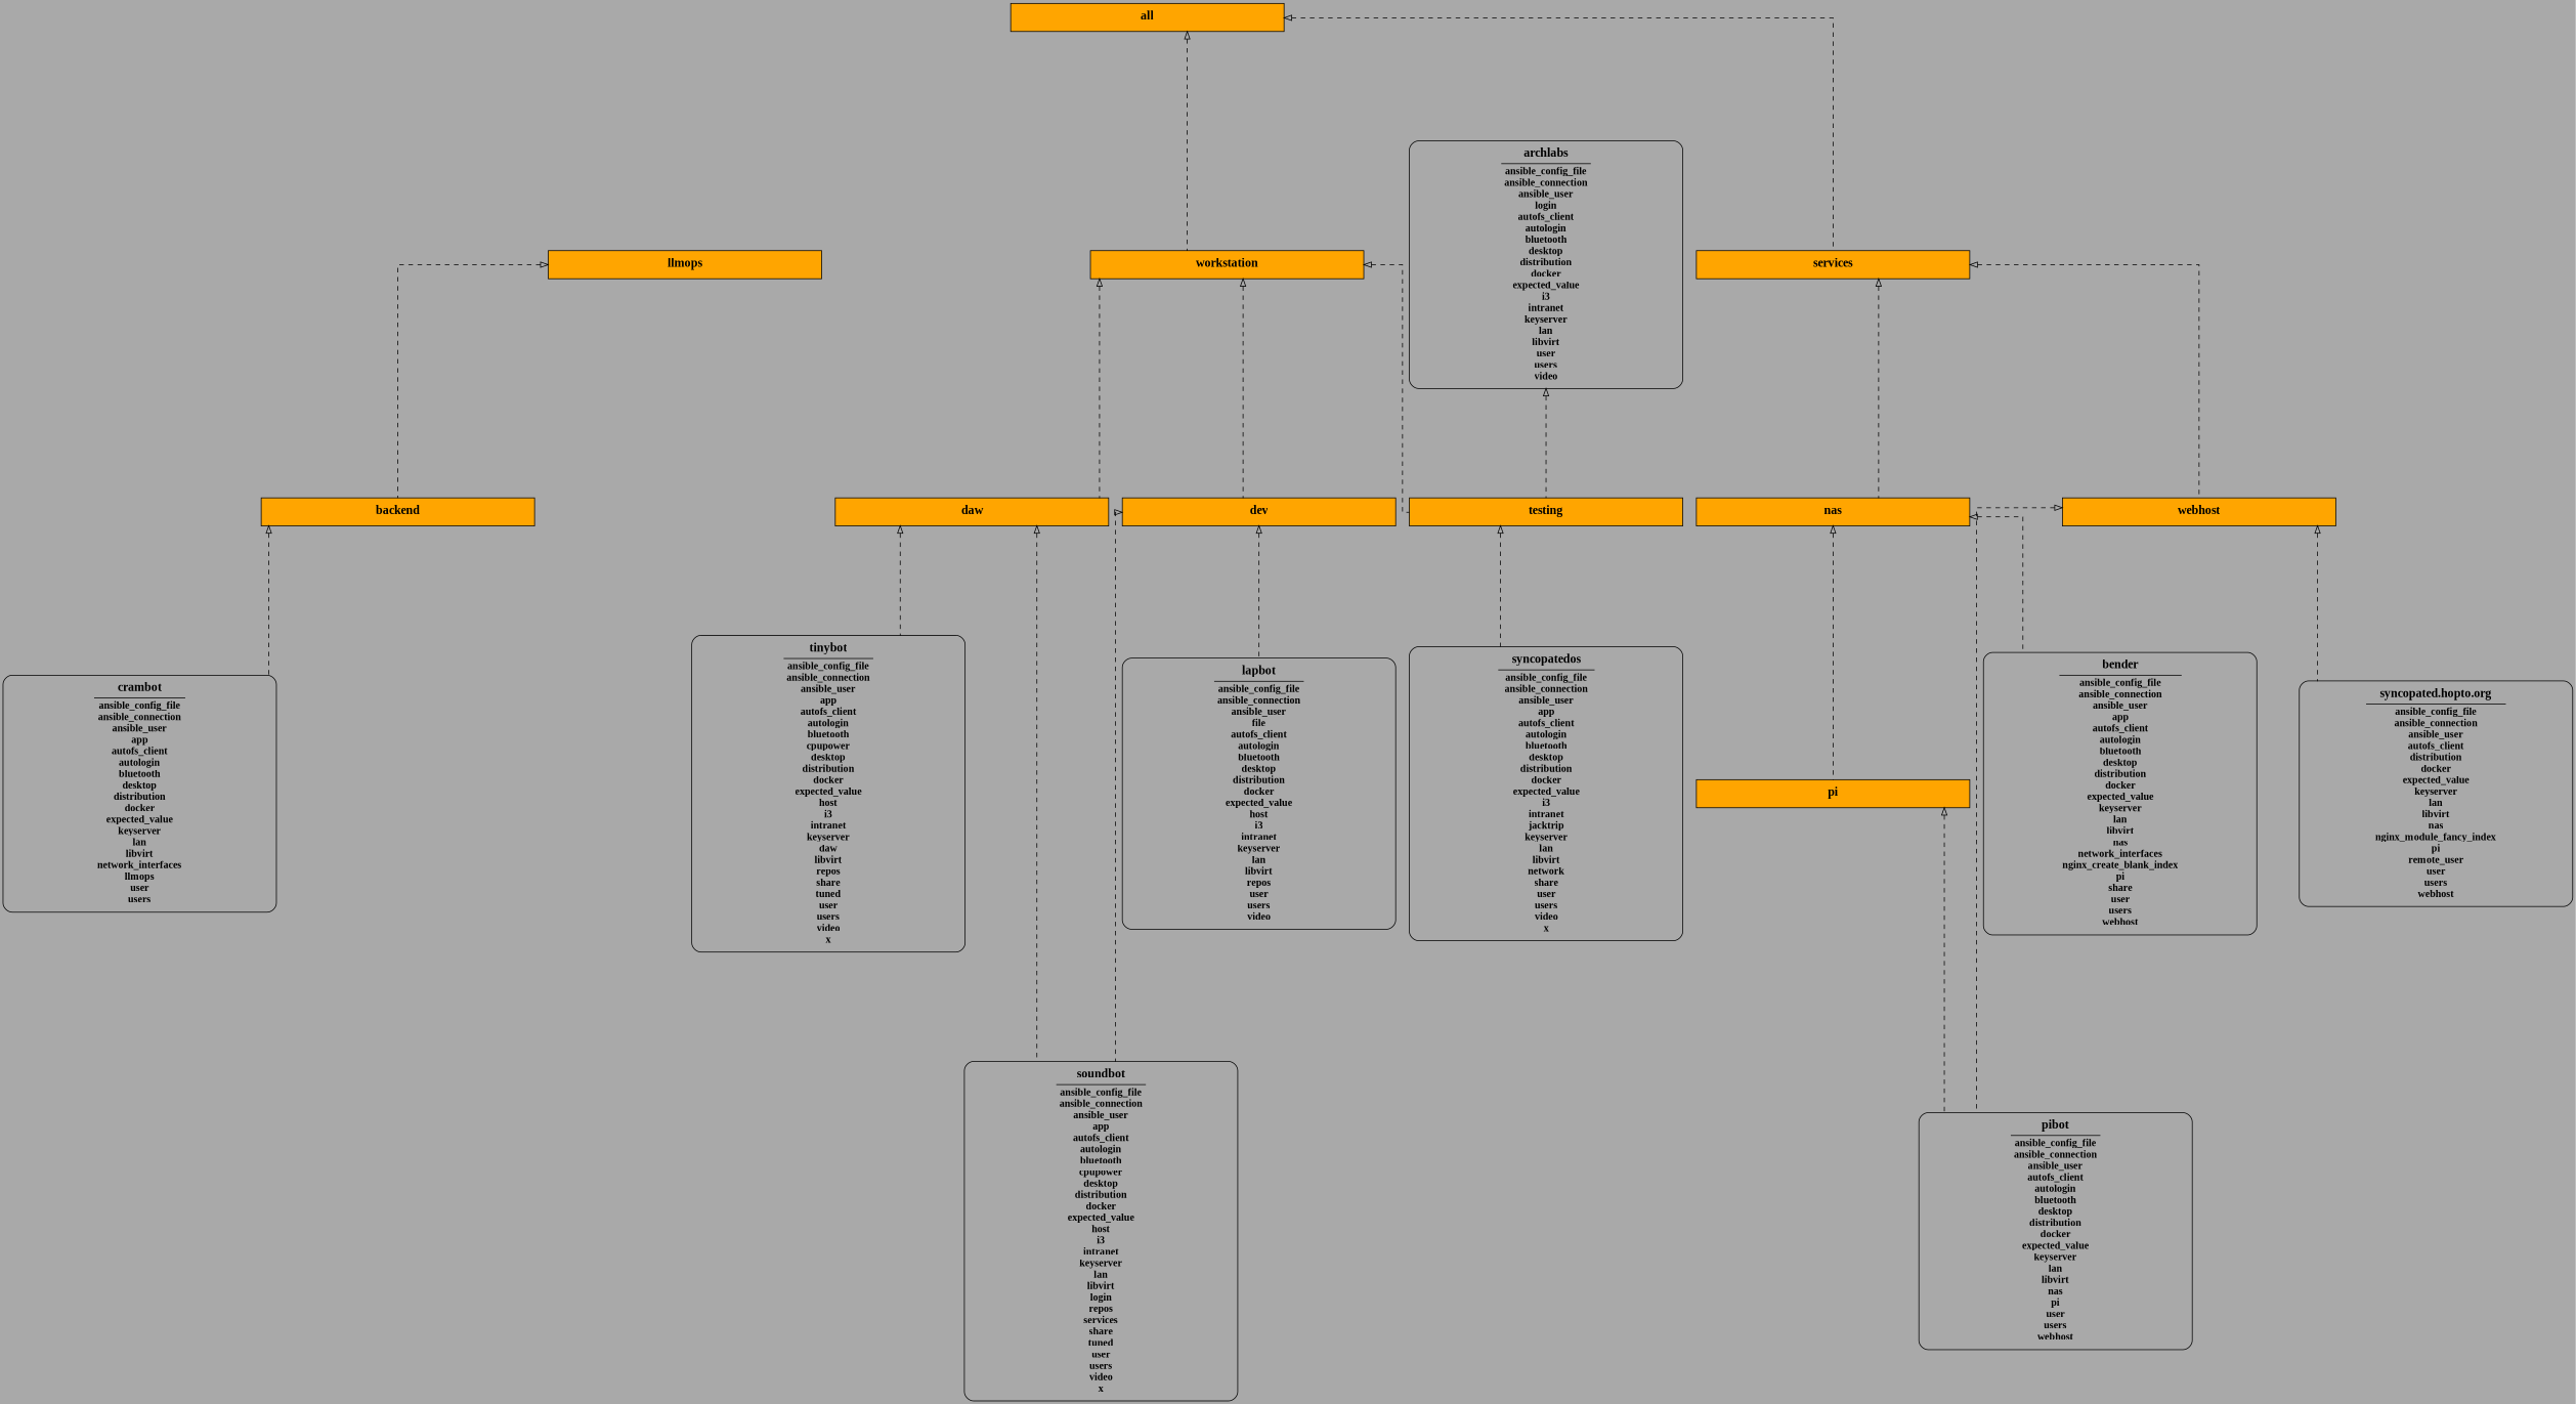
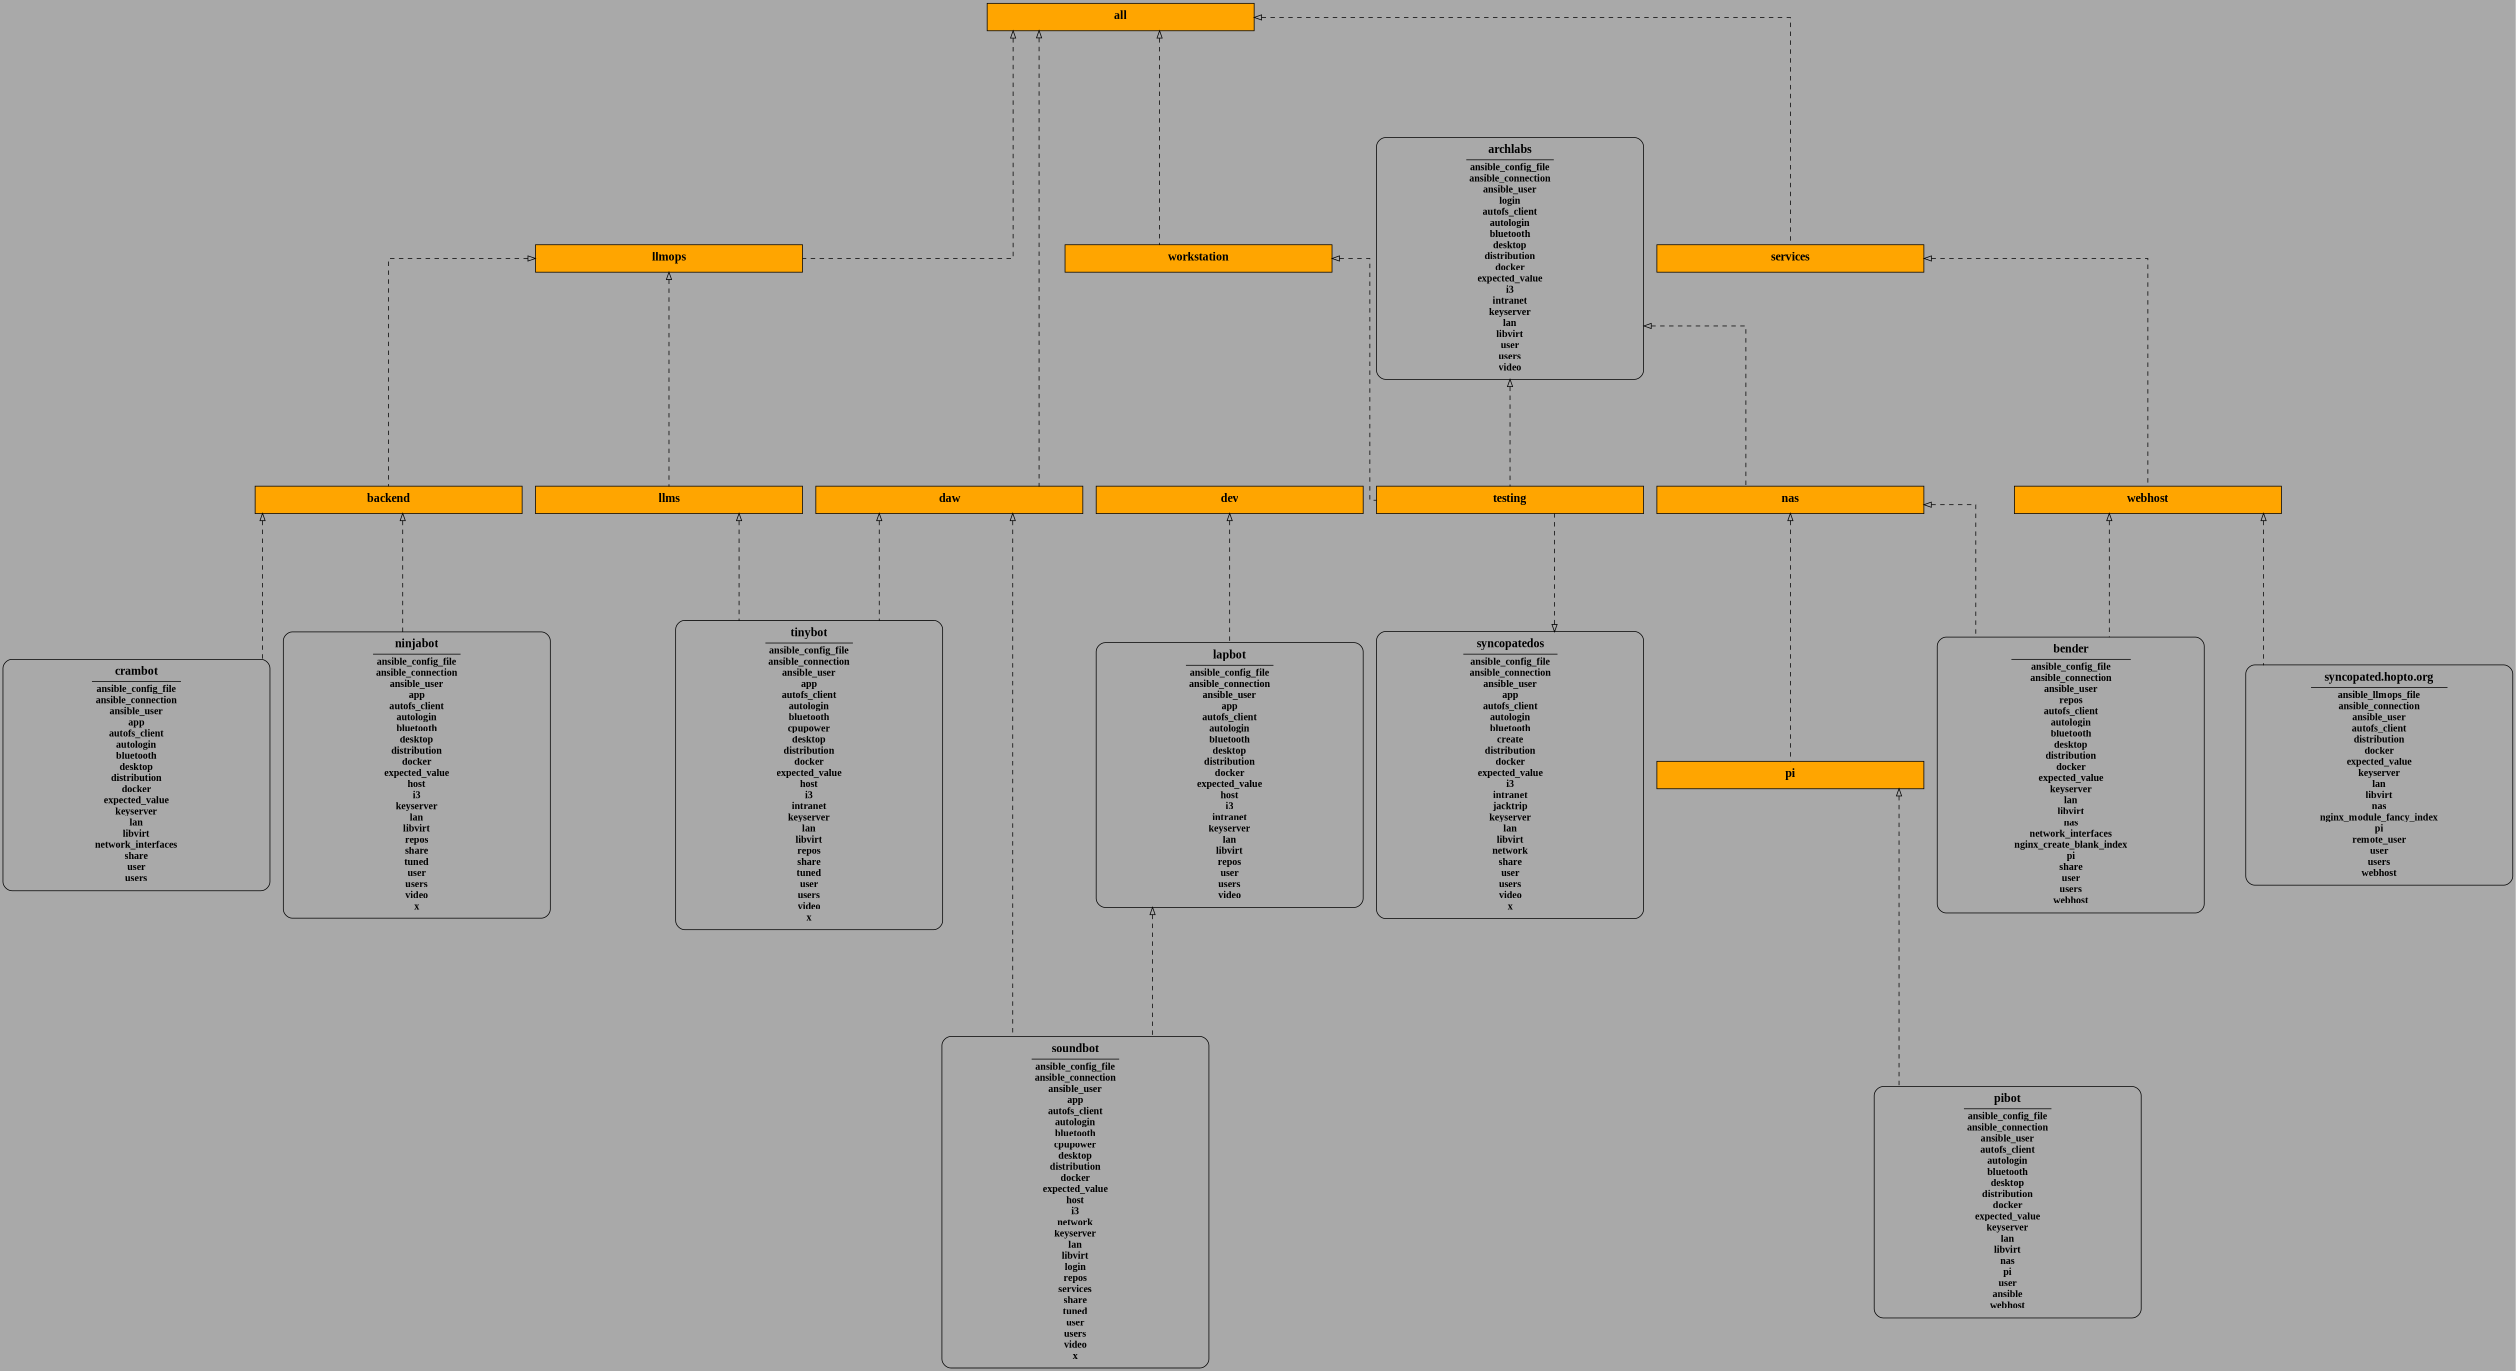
  digraph {
    bgcolor=darkgray
    rankdir=TB
    ranksep=2
    splines=ortho
    node [background=black fillcolor=orange shape=record style=filled]
    edge [arrowtail=empty dir=back style=dashed]
    n1 [label=< <table border="0" cellborder="0">   <tr><td><b>   <font face="Times New Roman, Bold" point-size="16">all</font>   </b></td></tr> </table> > width=5]
    n2 [label=< <table border="0" cellborder="0">   <tr><td><b>   <font face="Times New Roman, Bold" point-size="16">llmops</font>   </b></td></tr> </table> > width=5]
    n3 [label=< <table border="0" cellborder="0">   <tr><td><b>   <font face="Times New Roman, Bold" point-size="16">services</font>   </b></td></tr> </table> > width=5]
    n4 [label=< <table border="0" cellborder="0">   <tr><td><b>   <font face="Times New Roman, Bold" point-size="16">workstation</font>   </b></td></tr> </table> > width=5]
    n5 [label=< <table border="0" cellborder="0">   <tr><td><b>   <font face="Times New Roman, Bold" point-size="16">backend</font>   </b></td></tr> </table> > width=5]
+   n6 [label=< <table border="0" cellborder="0">   <tr><td><b>   <font face="Times New Roman, Bold" point-size="16">llms</font>   </b></td></tr> </table> > width=5]
    n7 [label=< <table border="0" cellborder="0">   <tr><td><b>   <font face="Times New Roman, Bold" point-size="16">nas</font>   </b></td></tr> </table> > width=5]
    n8 [label=< <table border="0" cellborder="0">   <tr><td><b>   <font face="Times New Roman, Bold" point-size="16">webhost</font>   </b></td></tr> </table> > width=5]
    n9 [label=< <table border="0" cellborder="0">   <tr><td><b>   <font face="Times New Roman, Bold" point-size="16">daw</font>   </b></td></tr> </table> > width=5]
    n10 [label=< <table border="0" cellborder="0">   <tr><td><b>   <font face="Times New Roman, Bold" point-size="16">dev</font>   </b></td></tr> </table> > width=5]
    n11 [label=< <table border="0" cellborder="0">   <tr><td><b>   <font face="Times New Roman, Bold" point-size="16">testing</font>   </b></td></tr> </table> > width=5]
    n12 [label=< <table border="0" cellborder="0">   <tr><td><b>   <font face="Times New Roman, Bold" point-size="16">archlabs</font>   </b></td></tr> <hr/><tr><td><font face="Times New Roman, Bold" point-size="14">ansible_config_file<br/>ansible_connection<br/>ansible_user<br/>login<br/>autofs_client<br/>autologin<br/>bluetooth<br/>desktop<br/>distribution<br/>docker<br/>expected_value<br/>i3<br/>intranet<br/>keyserver<br/>lan<br/>libvirt<br/>user<br/>users<br/>video<br/></font></td></tr></table> > style=rounded width=5]
-   n13 [label=< <table border="0" cellborder="0">   <tr><td><b>   <font face="Times New Roman, Bold" point-size="16">crambot</font>   </b></td></tr> <hr/><tr><td><font face="Times New Roman, Bold" point-size="14">ansible_config_file<br/>ansible_connection<br/>ansible_user<br/>app<br/>autofs_client<br/>autologin<br/>bluetooth<br/>desktop<br/>distribution<br/>docker<br/>expected_value<br/>keyserver<br/>lan<br/>libvirt<br/>network_interfaces<br/>llmops<br/>user<br/>users<br/></font></td></tr></table> > style=rounded width=5]
-   n15 [label=< <table border="0" cellborder="0">   <tr><td><b>   <font face="Times New Roman, Bold" point-size="16">bender</font>   </b></td></tr> <hr/><tr><td><font face="Times New Roman, Bold" point-size="14">ansible_config_file<br/>ansible_connection<br/>ansible_user<br/>app<br/>autofs_client<br/>autologin<br/>bluetooth<br/>desktop<br/>distribution<br/>docker<br/>expected_value<br/>keyserver<br/>lan<br/>libvirt<br/>nas<br/>network_interfaces<br/>nginx_create_blank_index<br/>pi<br/>share<br/>user<br/>users<br/>webhost<br/></font></td></tr></table> > style=rounded width=5]
-   n16 [label=< <table border="0" cellborder="0">   <tr><td><b>   <font face="Times New Roman, Bold" point-size="16">soundbot</font>   </b></td></tr> <hr/><tr><td><font face="Times New Roman, Bold" point-size="14">ansible_config_file<br/>ansible_connection<br/>ansible_user<br/>app<br/>autofs_client<br/>autologin<br/>bluetooth<br/>cpupower<br/>desktop<br/>distribution<br/>docker<br/>expected_value<br/>host<br/>i3<br/>intranet<br/>keyserver<br/>lan<br/>libvirt<br/>login<br/>repos<br/>services<br/>share<br/>tuned<br/>user<br/>users<br/>video<br/>x<br/></font></td></tr></table> > style=rounded width=5]
-   n17 [label=< <table border="0" cellborder="0">   <tr><td><b>   <font face="Times New Roman, Bold" point-size="16">tinybot</font>   </b></td></tr> <hr/><tr><td><font face="Times New Roman, Bold" point-size="14">ansible_config_file<br/>ansible_connection<br/>ansible_user<br/>app<br/>autofs_client<br/>autologin<br/>bluetooth<br/>cpupower<br/>desktop<br/>distribution<br/>docker<br/>expected_value<br/>host<br/>i3<br/>intranet<br/>keyserver<br/>daw<br/>libvirt<br/>repos<br/>share<br/>tuned<br/>user<br/>users<br/>video<br/>x<br/></font></td></tr></table> > style=rounded width=5]
-   n18 [label=< <table border="0" cellborder="0">   <tr><td><b>   <font face="Times New Roman, Bold" point-size="16">lapbot</font>   </b></td></tr> <hr/><tr><td><font face="Times New Roman, Bold" point-size="14">ansible_config_file<br/>ansible_connection<br/>ansible_user<br/>file<br/>autofs_client<br/>autologin<br/>bluetooth<br/>desktop<br/>distribution<br/>docker<br/>expected_value<br/>host<br/>i3<br/>intranet<br/>keyserver<br/>lan<br/>libvirt<br/>repos<br/>user<br/>users<br/>video<br/></font></td></tr></table> > style=rounded width=5]
+   n13 [label=< <table border="0" cellborder="0">   <tr><td><b>   <font face="Times New Roman, Bold" point-size="16">crambot</font>   </b></td></tr> <hr/><tr><td><font face="Times New Roman, Bold" point-size="14">ansible_config_file<br/>ansible_connection<br/>ansible_user<br/>app<br/>autofs_client<br/>autologin<br/>bluetooth<br/>desktop<br/>distribution<br/>docker<br/>expected_value<br/>keyserver<br/>lan<br/>libvirt<br/>network_interfaces<br/>share<br/>user<br/>users<br/></font></td></tr></table> > style=rounded width=5]
+   n14 [label=< <table border="0" cellborder="0">   <tr><td><b>   <font face="Times New Roman, Bold" point-size="16">ninjabot</font>   </b></td></tr> <hr/><tr><td><font face="Times New Roman, Bold" point-size="14">ansible_config_file<br/>ansible_connection<br/>ansible_user<br/>app<br/>autofs_client<br/>autologin<br/>bluetooth<br/>desktop<br/>distribution<br/>docker<br/>expected_value<br/>host<br/>i3<br/>keyserver<br/>lan<br/>libvirt<br/>repos<br/>share<br/>tuned<br/>user<br/>users<br/>video<br/>x<br/></font></td></tr></table> > style=rounded width=5]
+   n15 [label=< <table border="0" cellborder="0">   <tr><td><b>   <font face="Times New Roman, Bold" point-size="16">bender</font>   </b></td></tr> <hr/><tr><td><font face="Times New Roman, Bold" point-size="14">ansible_config_file<br/>ansible_connection<br/>ansible_user<br/>repos<br/>autofs_client<br/>autologin<br/>bluetooth<br/>desktop<br/>distribution<br/>docker<br/>expected_value<br/>keyserver<br/>lan<br/>libvirt<br/>nas<br/>network_interfaces<br/>nginx_create_blank_index<br/>pi<br/>share<br/>user<br/>users<br/>webhost<br/></font></td></tr></table> > style=rounded width=5]
+   n16 [label=< <table border="0" cellborder="0">   <tr><td><b>   <font face="Times New Roman, Bold" point-size="16">soundbot</font>   </b></td></tr> <hr/><tr><td><font face="Times New Roman, Bold" point-size="14">ansible_config_file<br/>ansible_connection<br/>ansible_user<br/>app<br/>autofs_client<br/>autologin<br/>bluetooth<br/>cpupower<br/>desktop<br/>distribution<br/>docker<br/>expected_value<br/>host<br/>i3<br/>network<br/>keyserver<br/>lan<br/>libvirt<br/>login<br/>repos<br/>services<br/>share<br/>tuned<br/>user<br/>users<br/>video<br/>x<br/></font></td></tr></table> > style=rounded width=5]
+   n17 [label=< <table border="0" cellborder="0">   <tr><td><b>   <font face="Times New Roman, Bold" point-size="16">tinybot</font>   </b></td></tr> <hr/><tr><td><font face="Times New Roman, Bold" point-size="14">ansible_config_file<br/>ansible_connection<br/>ansible_user<br/>app<br/>autofs_client<br/>autologin<br/>bluetooth<br/>cpupower<br/>desktop<br/>distribution<br/>docker<br/>expected_value<br/>host<br/>i3<br/>intranet<br/>keyserver<br/>lan<br/>libvirt<br/>repos<br/>share<br/>tuned<br/>user<br/>users<br/>video<br/>x<br/></font></td></tr></table> > style=rounded width=5]
+   n18 [label=< <table border="0" cellborder="0">   <tr><td><b>   <font face="Times New Roman, Bold" point-size="16">lapbot</font>   </b></td></tr> <hr/><tr><td><font face="Times New Roman, Bold" point-size="14">ansible_config_file<br/>ansible_connection<br/>ansible_user<br/>app<br/>autofs_client<br/>autologin<br/>bluetooth<br/>desktop<br/>distribution<br/>docker<br/>expected_value<br/>host<br/>i3<br/>intranet<br/>keyserver<br/>lan<br/>libvirt<br/>repos<br/>user<br/>users<br/>video<br/></font></td></tr></table> > style=rounded width=5]
    n19 [label=< <table border="0" cellborder="0">   <tr><td><b>   <font face="Times New Roman, Bold" point-size="16">pi</font>   </b></td></tr> </table> > width=5]
-   n20 [label=< <table border="0" cellborder="0">   <tr><td><b>   <font face="Times New Roman, Bold" point-size="16">pibot</font>   </b></td></tr> <hr/><tr><td><font face="Times New Roman, Bold" point-size="14">ansible_config_file<br/>ansible_connection<br/>ansible_user<br/>autofs_client<br/>autologin<br/>bluetooth<br/>desktop<br/>distribution<br/>docker<br/>expected_value<br/>keyserver<br/>lan<br/>libvirt<br/>nas<br/>pi<br/>user<br/>users<br/>webhost<br/></font></td></tr></table> > style=rounded width=5]
-   n21 [label=< <table border="0" cellborder="0">   <tr><td><b>   <font face="Times New Roman, Bold" point-size="16">syncopated.hopto.org</font>   </b></td></tr> <hr/><tr><td><font face="Times New Roman, Bold" point-size="14">ansible_config_file<br/>ansible_connection<br/>ansible_user<br/>autofs_client<br/>distribution<br/>docker<br/>expected_value<br/>keyserver<br/>lan<br/>libvirt<br/>nas<br/>nginx_module_fancy_index<br/>pi<br/>remote_user<br/>user<br/>users<br/>webhost<br/></font></td></tr></table> > style=rounded width=5]
-   n22 [label=< <table border="0" cellborder="0">   <tr><td><b>   <font face="Times New Roman, Bold" point-size="16">syncopatedos</font>   </b></td></tr> <hr/><tr><td><font face="Times New Roman, Bold" point-size="14">ansible_config_file<br/>ansible_connection<br/>ansible_user<br/>app<br/>autofs_client<br/>autologin<br/>bluetooth<br/>desktop<br/>distribution<br/>docker<br/>expected_value<br/>i3<br/>intranet<br/>jacktrip<br/>keyserver<br/>lan<br/>libvirt<br/>network<br/>share<br/>user<br/>users<br/>video<br/>x<br/></font></td></tr></table> > style=rounded width=5]
+   n20 [label=< <table border="0" cellborder="0">   <tr><td><b>   <font face="Times New Roman, Bold" point-size="16">pibot</font>   </b></td></tr> <hr/><tr><td><font face="Times New Roman, Bold" point-size="14">ansible_config_file<br/>ansible_connection<br/>ansible_user<br/>autofs_client<br/>autologin<br/>bluetooth<br/>desktop<br/>distribution<br/>docker<br/>expected_value<br/>keyserver<br/>lan<br/>libvirt<br/>nas<br/>pi<br/>user<br/>ansible<br/>webhost<br/></font></td></tr></table> > style=rounded width=5]
+   n21 [label=< <table border="0" cellborder="0">   <tr><td><b>   <font face="Times New Roman, Bold" point-size="16">syncopated.hopto.org</font>   </b></td></tr> <hr/><tr><td><font face="Times New Roman, Bold" point-size="14">ansible_llmops_file<br/>ansible_connection<br/>ansible_user<br/>autofs_client<br/>distribution<br/>docker<br/>expected_value<br/>keyserver<br/>lan<br/>libvirt<br/>nas<br/>nginx_module_fancy_index<br/>pi<br/>remote_user<br/>user<br/>users<br/>webhost<br/></font></td></tr></table> > style=rounded width=5]
+   n22 [label=< <table border="0" cellborder="0">   <tr><td><b>   <font face="Times New Roman, Bold" point-size="16">syncopatedos</font>   </b></td></tr> <hr/><tr><td><font face="Times New Roman, Bold" point-size="14">ansible_config_file<br/>ansible_connection<br/>ansible_user<br/>app<br/>autofs_client<br/>autologin<br/>bluetooth<br/>create<br/>distribution<br/>docker<br/>expected_value<br/>i3<br/>intranet<br/>jacktrip<br/>keyserver<br/>lan<br/>libvirt<br/>network<br/>share<br/>user<br/>users<br/>video<br/>x<br/></font></td></tr></table> > style=rounded width=5]
+   n1 -> n2
    n1 -> n3
    n1 -> n4
    n2 -> n5
-   n3 -> n7
+   n2 -> n6
+   n12 -> n7
    n3 -> n8
-   n4 -> n9
-   n4 -> n10
+   n1 -> n9
    n4 -> n11
    n5 -> n13
+   n5 -> n14
+   n6 -> n17
    n7 -> n15
    n7 -> n19
-   n8 -> n20
+   n8 -> n15
    n8 -> n21
    n9 -> n16
    n9 -> n17
-   n10 -> n16
+   n18 -> n16
    n10 -> n18
-   n11 -> n22
+   n22 -> n11
    n12 -> n11
    n19 -> n20
  }
